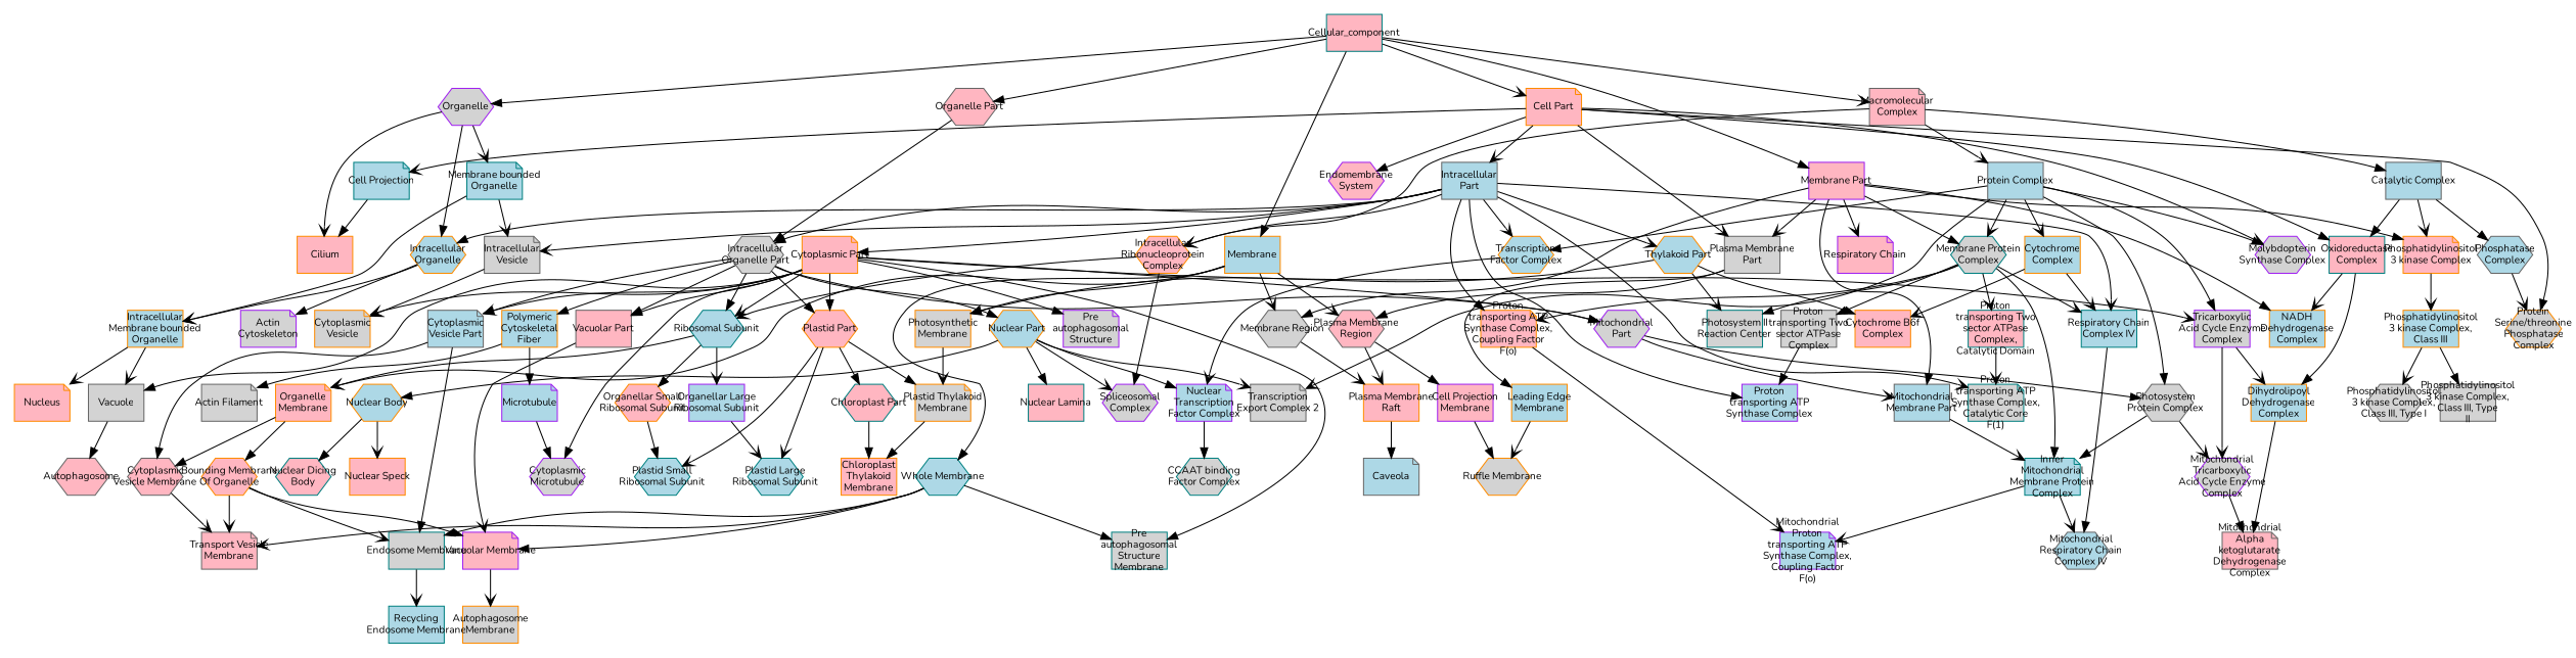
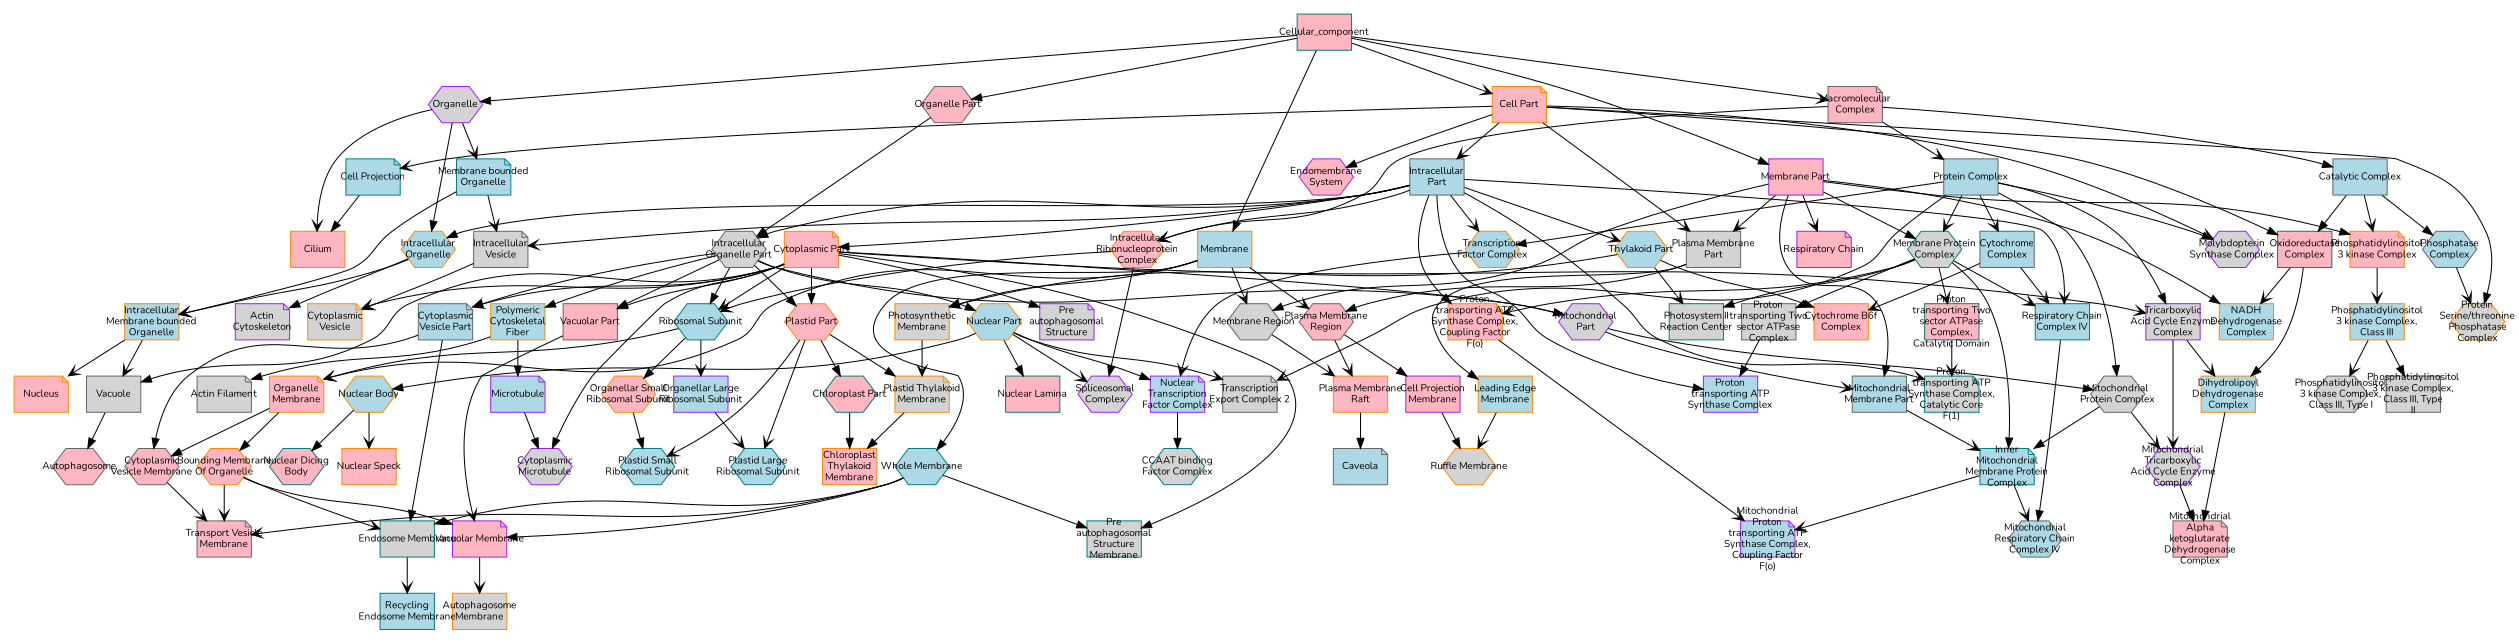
  digraph {
    fontname=Nunito
    node [color=darkorange fillcolor=lightblue fixedsize=true fontname=Nunito fontsize=10 shape=box style=filled]
    edge [arrowhead=normal color="#000000" fontname=Nunito lty=solid]
    n1 [color=teal fillcolor=lightpink label=Cellular_component width=0.75]
    n2 [color=purple fillcolor=lightgrey label=Organelle shape=hexagon width=0.75]
    n3 [fillcolor=lightpink label="Cell Part" shape=note width=0.75]
    n4 [color=gray40 fillcolor=lightpink label="Macromolecular\nComplex" shape=note width=0.75]
    n5 [color=gray40 fillcolor=lightpink label="Organelle Part" shape=hexagon width=0.75]
    n6 [label=Membrane width=0.75]
    n7 [color=purple fillcolor=lightpink label="Membrane Part" width=0.75]
    n8 [color=teal label="Membrane bounded\nOrganelle" shape=note width=0.75]
    n9 [label="Intracellular\nOrganelle" shape=hexagon width=0.75]
    n10 [fillcolor=lightpink label=Cilium width=0.75]
    n11 [color=gray40 label="Intracellular\nPart" width=0.75]
    n12 [color=teal label="Cell Projection" shape=note width=0.75]
    n13 [color=teal fillcolor=lightpink label="Oxidoreductase\nComplex" width=0.75]
    n14 [color=purple fillcolor=lightgrey label="Molybdopterin\nSynthase Complex" shape=hexagon width=0.75]
    n15 [color=gray40 fillcolor=lightgrey label="Plasma Membrane\nPart" width=0.75]
    n16 [fillcolor=lightgrey label="Protein\nSerine/threonine\nPhosphatase\nComplex" shape=hexagon width=0.75]
    n17 [color=purple fillcolor=lightpink label="Endomembrane\nSystem" shape=hexagon width=0.75]
    n18 [fillcolor=lightpink label="Intracellular\nRibonucleoprotein\nComplex" shape=hexagon width=0.75]
    n19 [color=gray40 label="Catalytic Complex" width=0.75]
    n20 [color=gray40 label="Protein Complex" width=0.75]
    n21 [color=gray40 fillcolor=lightgrey label="Intracellular\nOrganelle Part" shape=hexagon width=0.75]
    n22 [fillcolor=lightpink label="Organelle\nMembrane" shape=note width=0.75]
    n23 [color=teal label="Whole Membrane" shape=hexagon width=0.75]
    n24 [fillcolor=lightgrey label="Photosynthetic\nMembrane" width=0.75]
    n25 [color=gray40 fillcolor=lightpink label="Plasma Membrane\nRegion" shape=hexagon width=0.75]
    n26 [color=gray40 fillcolor=lightgrey label="Membrane Region" shape=hexagon width=0.75]
    n27 [color=purple fillcolor=lightpink label="Respiratory Chain" shape=note width=0.75]
    n28 [fillcolor=lightpink label="Phosphatidylinositol\n3 kinase Complex" shape=note width=0.75]
    n29 [color=teal fillcolor=lightgrey label="Membrane Protein\nComplex" shape=hexagon width=0.75]
    n30 [label="NADH\nDehydrogenase\nComplex" width=0.75]
    n31 [color=gray40 label="Mitochondrial\nMembrane Part" width=0.75]
    n32 [label="Intracellular\nMembrane bounded\nOrganelle" width=0.75]
    n33 [color=gray40 fillcolor=lightgrey label="Intracellular\nVesicle" shape=note width=0.75]
    n34 [color=purple fillcolor=lightgrey label="Actin\nCytoskeleton" shape=note width=0.75]
    n35 [fillcolor=lightpink label=Nucleus shape=note width=0.75]
    n36 [color=gray40 fillcolor=lightgrey label=Vacuole width=0.75]
    n37 [fillcolor=lightgrey label="Cytoplasmic\nVesicle" shape=note width=0.75]
    n38 [fillcolor=lightpink label="Cytoplasmic Part" shape=note width=0.75]
    n39 [label="Thylakoid Part" shape=hexagon width=0.75]
    n40 [fillcolor=lightpink label="Proton\ntransporting ATP\nSynthase Complex,\nCoupling Factor\nF(o)" shape=note width=0.75]
    n41 [color=purple label="Proton\ntransporting ATP\nSynthase Complex" width=0.75]
    n42 [color=teal label="Respiratory Chain\nComplex IV" width=0.75]
    n43 [color=teal fillcolor=lightgrey label="Proton\ntransporting ATP\nSynthase Complex,\nCatalytic Core\nF(1)" shape=note width=0.75]
    n44 [label="Transcription\nFactor Complex" shape=hexagon width=0.75]
    n45 [label="Dihydrolipoyl\nDehydrogenase\nComplex" width=0.75]
    n46 [label="Leading Edge\nMembrane" width=0.75]
    n47 [color=teal label="Ribosomal Subunit" shape=hexagon width=0.75]
    n48 [color=purple fillcolor=lightgrey label="Spliceosomal\nComplex" shape=hexagon width=0.75]
    n49 [fillcolor=lightpink label="Plastid Part" shape=hexagon width=0.75]
    n50 [color=gray40 fillcolor=lightpink label="Vacuolar Part" width=0.75]
    n51 [color=purple fillcolor=lightgrey label="Cytoplasmic\nMicrotubule" shape=hexagon width=0.75]
    n52 [color=purple fillcolor=lightgrey label="Pre\nautophagosomal\nStructure" shape=note width=0.75]
    n53 [color=teal fillcolor=lightgrey label="Pre\nautophagosomal\nStructure\nMembrane" width=0.75]
    n54 [color=purple fillcolor=lightgrey label="Tricarboxylic\nAcid Cycle Enzyme\nComplex" width=0.75]
    n55 [color=purple fillcolor=lightgrey label="Mitochondrial\nPart" shape=hexagon width=0.75]
    n56 [color=gray40 label="Cytoplasmic\nVesicle Part" shape=note width=0.75]
    n57 [label="Nuclear Part" shape=hexagon width=0.75]
    n58 [label="Polymeric\nCytoskeletal\nFiber" width=0.75]
    n59 [color=teal fillcolor=lightgrey label="Photosystem II\nReaction Center" width=0.75]
    n60 [fillcolor=lightpink label="Cytochrome B6f\nComplex" width=0.75]
    n61 [color=purple label="Mitochondrial\nProton\ntransporting ATP\nSynthase Complex,\nCoupling Factor\nF(o)" shape=note width=0.75]
    n62 [color=gray40 label="Mitochondrial\nRespiratory Chain\nComplex IV" shape=hexagon width=0.75]
    n63 [color=purple label="Nuclear\nTranscription\nFactor Complex" shape=note width=0.75]
    n64 [color=gray40 fillcolor=lightpink label=Autophagosome shape=hexagon width=0.75]
    n65 [color=gray40 label="Phosphatase\nComplex" shape=hexagon width=0.75]
    n66 [color=gray40 fillcolor=lightgrey label="Transcription\nExport Complex 2" shape=note width=0.75]
-   n67 [color=gray40 fillcolor=lightgrey label="Photosystem\nProtein Complex" shape=hexagon width=0.75]
-   n68 [label="Cytochrome\nComplex" width=0.75]
+   n67 [color=gray40 fillcolor=lightgrey label="Mitochondrial\nProtein Complex" shape=hexagon width=0.75]
+   n68 [color=gray40 label="Cytochrome\nComplex" width=0.75]
    n69 [fillcolor=lightpink label="Organellar Small\nRibosomal Subunit" shape=hexagon width=0.75]
    n70 [color=purple label="Organellar Large\nRibosomal Subunit" width=0.75]
    n71 [color=teal label="Plastid Small\nRibosomal Subunit" shape=hexagon width=0.75]
    n72 [color=teal label="Plastid Large\nRibosomal Subunit" shape=hexagon width=0.75]
    n73 [color=teal fillcolor=lightpink label="Chloroplast Part" shape=hexagon width=0.75]
    n74 [fillcolor=lightgrey label="Plastid Thylakoid\nMembrane" shape=note width=0.75]
    n75 [color=purple fillcolor=lightpink label="Vacuolar Membrane" shape=note width=0.75]
    n76 [color=purple fillcolor=lightgrey label="Mitochondrial\nTricarboxylic\nAcid Cycle Enzyme\nComplex" shape=hexagon width=0.75]
    n77 [color=gray40 fillcolor=lightpink label="Cytoplasmic\nVesicle Membrane" shape=hexagon width=0.75]
    n78 [color=teal fillcolor=lightgrey label="Endosome Membrane" width=0.75]
    n79 [fillcolor=lightpink label="Bounding Membrane\nOf Organelle" shape=hexagon width=0.75]
    n80 [label="Nuclear Body" shape=hexagon width=0.75]
    n81 [color=teal fillcolor=lightpink label="Nuclear Lamina" width=0.75]
    n82 [color=purple label=Microtubule shape=note width=0.75]
    n83 [color=gray40 fillcolor=lightgrey label="Actin Filament" shape=note width=0.75]
    n84 [fillcolor=lightpink label="Chloroplast\nThylakoid\nMembrane" width=0.75]
    n85 [fillcolor=lightgrey label="Autophagosome\nMembrane" width=0.75]
    n86 [color=gray40 fillcolor=lightpink label="Transport Vesicle\nMembrane" shape=note width=0.75]
    n87 [color=purple fillcolor=lightpink label="Cell Projection\nMembrane" width=0.75]
    n88 [fillcolor=lightpink label="Plasma Membrane\nRaft" width=0.75]
    n89 [color=teal label="Recycling\nEndosome Membrane" width=0.75]
    n90 [fillcolor=lightpink label="Nuclear Speck" width=0.75]
    n91 [color=teal fillcolor=lightpink label="Nuclear Dicing\nBody" shape=hexagon width=0.75]
    n92 [color=teal fillcolor=lightgrey label="CCAAT binding\nFactor Complex" shape=hexagon width=0.75]
    n93 [label="Phosphatidylinositol\n3 kinase Complex,\nClass III" width=0.75]
    n94 [color=gray40 fillcolor=lightgrey label="Proton\ntransporting Two\nsector ATPase\nComplex" width=0.75]
    n95 [color=teal label="Inner\nMitochondrial\nMembrane Protein\nComplex" shape=note width=0.75]
    n96 [color=teal fillcolor=lightpink label="Proton\ntransporting Two\nsector ATPase\nComplex,\nCatalytic Domain" width=0.75]
    n97 [color=gray40 fillcolor=lightgrey label="Phosphatidylinositol\n3 kinase Complex,\nClass III, Type I" shape=hexagon width=0.75]
    n98 [color=gray40 fillcolor=lightgrey label="Phosphatidylinositol\n3 kinase Complex,\nClass III, Type\nII" width=0.75]
    n99 [color=gray40 fillcolor=lightpink label="Mitochondrial\nAlpha\nketoglutarate\nDehydrogenase\nComplex" shape=note width=0.75]
    n100 [fillcolor=lightgrey label="Ruffle Membrane" shape=hexagon width=0.75]
    n101 [color=gray40 label=Caveola shape=note width=0.75]
    n1 -> n2
    n1 -> n3 [arrowhead=vee]
    n1 -> n4 [arrowhead=vee]
    n1 -> n5
    n1 -> n6
    n1 -> n7
    n2 -> n8 [arrowhead=vee]
    n2 -> n9
    n2 -> n10 [arrowhead=vee]
    n3 -> n11 [arrowhead=vee]
    n3 -> n12 [arrowhead=vee]
    n3 -> n13
    n3 -> n14 [arrowhead=vee]
    n3 -> n15 [arrowhead=vee]
    n3 -> n16
    n3 -> n17
    n4 -> n18 [arrowhead=vee]
    n4 -> n19
    n4 -> n20 [arrowhead=vee]
    n5 -> n21
    n6 -> n22 [arrowhead=vee]
    n6 -> n23
    n6 -> n24 [arrowhead=vee]
    n6 -> n25 [arrowhead=vee]
    n6 -> n26 [arrowhead=vee]
    n7 -> n15 [arrowhead=vee]
    n7 -> n26
    n7 -> n27 [arrowhead=vee]
    n7 -> n28
    n7 -> n29
    n7 -> n30
    n7 -> n31
    n8 -> n32 [arrowhead=vee]
    n8 -> n33 [arrowhead=vee]
    n9 -> n32 [arrowhead=vee]
    n9 -> n34
    n11 -> n9
    n11 -> n18 [arrowhead=vee]
    n11 -> n21
    n11 -> n33 [arrowhead=vee]
    n11 -> n38
    n11 -> n39 [arrowhead=vee]
    n11 -> n40
    n11 -> n41
    n11 -> n42 [arrowhead=vee]
    n11 -> n43 [arrowhead=vee]
    n11 -> n44 [arrowhead=vee]
    n12 -> n10
    n13 -> n30 [arrowhead=vee]
    n13 -> n45
    n15 -> n25
    n15 -> n46
    n18 -> n47 [arrowhead=vee]
    n18 -> n48
    n19 -> n13
    n19 -> n28 [arrowhead=vee]
    n19 -> n65
    n20 -> n14
    n20 -> n29 [arrowhead=vee]
    n20 -> n44
    n20 -> n54
    n20 -> n66 [arrowhead=vee]
    n20 -> n67
    n20 -> n68 [arrowhead=vee]
    n21 -> n47
    n21 -> n49
    n21 -> n50
    n21 -> n55
    n21 -> n56 [arrowhead=vee]
    n21 -> n57
    n21 -> n58
    n22 -> n77
    n22 -> n79
    n23 -> n53
    n23 -> n75
    n23 -> n78
    n23 -> n86 [arrowhead=vee]
    n24 -> n74 [arrowhead=vee]
    n25 -> n87
    n25 -> n88 [arrowhead=vee]
    n26 -> n88 [arrowhead=vee]
    n28 -> n93 [arrowhead=vee]
    n29 -> n40 [arrowhead=vee]
    n29 -> n42 [arrowhead=vee]
    n29 -> n59
    n29 -> n94
    n29 -> n95
    n29 -> n96 [arrowhead=vee]
    n31 -> n95 [arrowhead=vee]
    n32 -> n35 [arrowhead=vee]
    n32 -> n36 [arrowhead=vee]
    n33 -> n37 [arrowhead=vee]
    n36 -> n64
    n38 -> n36
    n38 -> n37 [arrowhead=vee]
    n38 -> n47 [arrowhead=vee]
    n38 -> n49
    n38 -> n50
    n38 -> n51
    n38 -> n52
    n38 -> n53
    n38 -> n54 [arrowhead=vee]
    n38 -> n55
    n38 -> n56
    n39 -> n24
    n39 -> n59 [arrowhead=vee]
    n39 -> n60
    n40 -> n61 [arrowhead=vee]
    n42 -> n62
    n44 -> n63 [arrowhead=vee]
    n45 -> n99
    n46 -> n100 [arrowhead=vee]
    n47 -> n22 [arrowhead=vee]
    n47 -> n69
    n47 -> n70 [arrowhead=vee]
    n49 -> n71 [arrowhead=vee]
    n49 -> n72 [arrowhead=vee]
    n49 -> n73
    n49 -> n74
    n50 -> n75 [arrowhead=vee]
    n54 -> n45 [arrowhead=vee]
    n54 -> n76 [arrowhead=vee]
    n55 -> n31 [arrowhead=vee]
    n55 -> n67
    n56 -> n77
    n56 -> n78
    n57 -> n48 [arrowhead=vee]
    n57 -> n63
    n57 -> n66 [arrowhead=vee]
    n57 -> n80
    n57 -> n81
    n58 -> n82
    n58 -> n83
    n63 -> n92
    n65 -> n16 [arrowhead=vee]
    n67 -> n76 [arrowhead=vee]
    n67 -> n95
    n68 -> n42 [arrowhead=vee]
    n68 -> n60 [arrowhead=vee]
    n69 -> n71
    n70 -> n72 [arrowhead=vee]
    n73 -> n84
    n74 -> n84
    n75 -> n85 [arrowhead=vee]
    n76 -> n99
    n77 -> n86 [arrowhead=vee]
    n78 -> n89 [arrowhead=vee]
    n79 -> n75
    n79 -> n78 [arrowhead=vee]
    n79 -> n86 [arrowhead=vee]
    n80 -> n90 [arrowhead=vee]
    n80 -> n91
    n82 -> n51
    n87 -> n100
    n88 -> n101
    n93 -> n97 [arrowhead=vee]
    n93 -> n98
    n94 -> n41
    n95 -> n61 [arrowhead=vee]
    n95 -> n62 [arrowhead=vee]
    n96 -> n43 [arrowhead=vee]
  }
